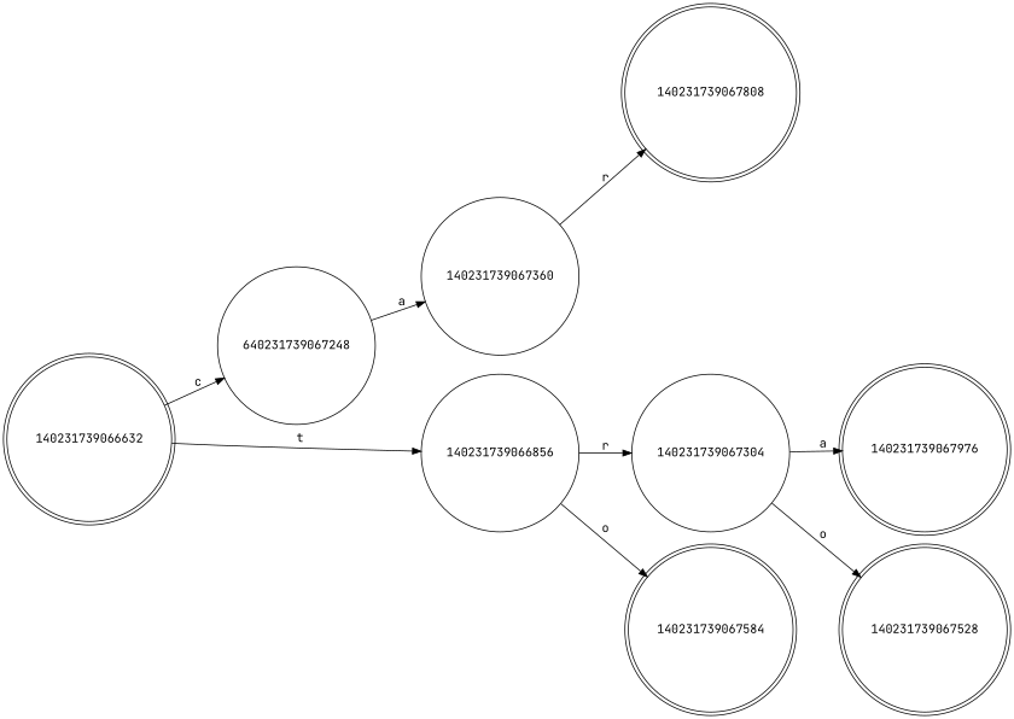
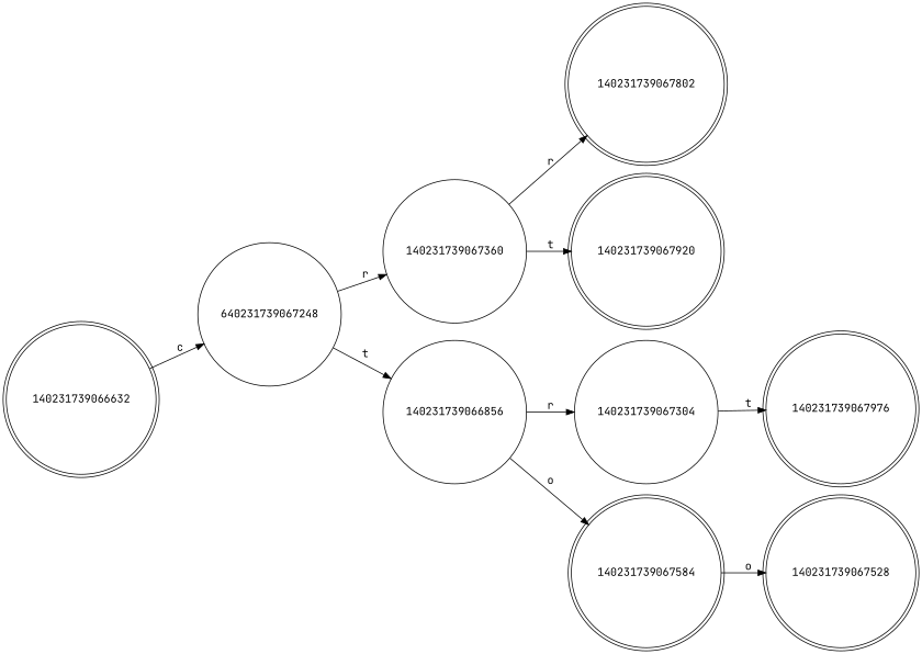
  digraph {
    fontname="JetBrains Mono"
    rankdir=LR
    node [fontname="JetBrains Mono" ordering=out shape=doublecircle]
    edge [fontname="JetBrains Mono"]
    n1 [label=640231739067248 shape=circle]
    140231739066632
    140231739066856 [shape=circle]
    140231739067360 [shape=circle]
    140231739067304 [shape=circle]
    140231739067584
-   140231739067808
+   140231739067808 [label=140231739067802]
+   140231739067920
    140231739067976
    140231739067528
-   n1 -> 140231739067360 [label=" a"]
+   n1 -> 140231739067360 [label=" r"]
    140231739066632 -> n1 [label=" c"]
-   140231739066632 -> 140231739066856 [label=" t"]
+   n1 -> 140231739066856 [label=" t"]
    140231739066856 -> 140231739067304 [label=" r"]
    140231739066856 -> 140231739067584 [label=" o"]
    140231739067360 -> 140231739067808 [label=" r"]
-   140231739067304 -> 140231739067976 [label=" a"]
-   140231739067304 -> 140231739067528 [label=" o"]
+   140231739067360 -> 140231739067920 [label=" t"]
+   140231739067304 -> 140231739067976 [label=" t"]
+   140231739067584 -> 140231739067528 [label=" o"]
  }
